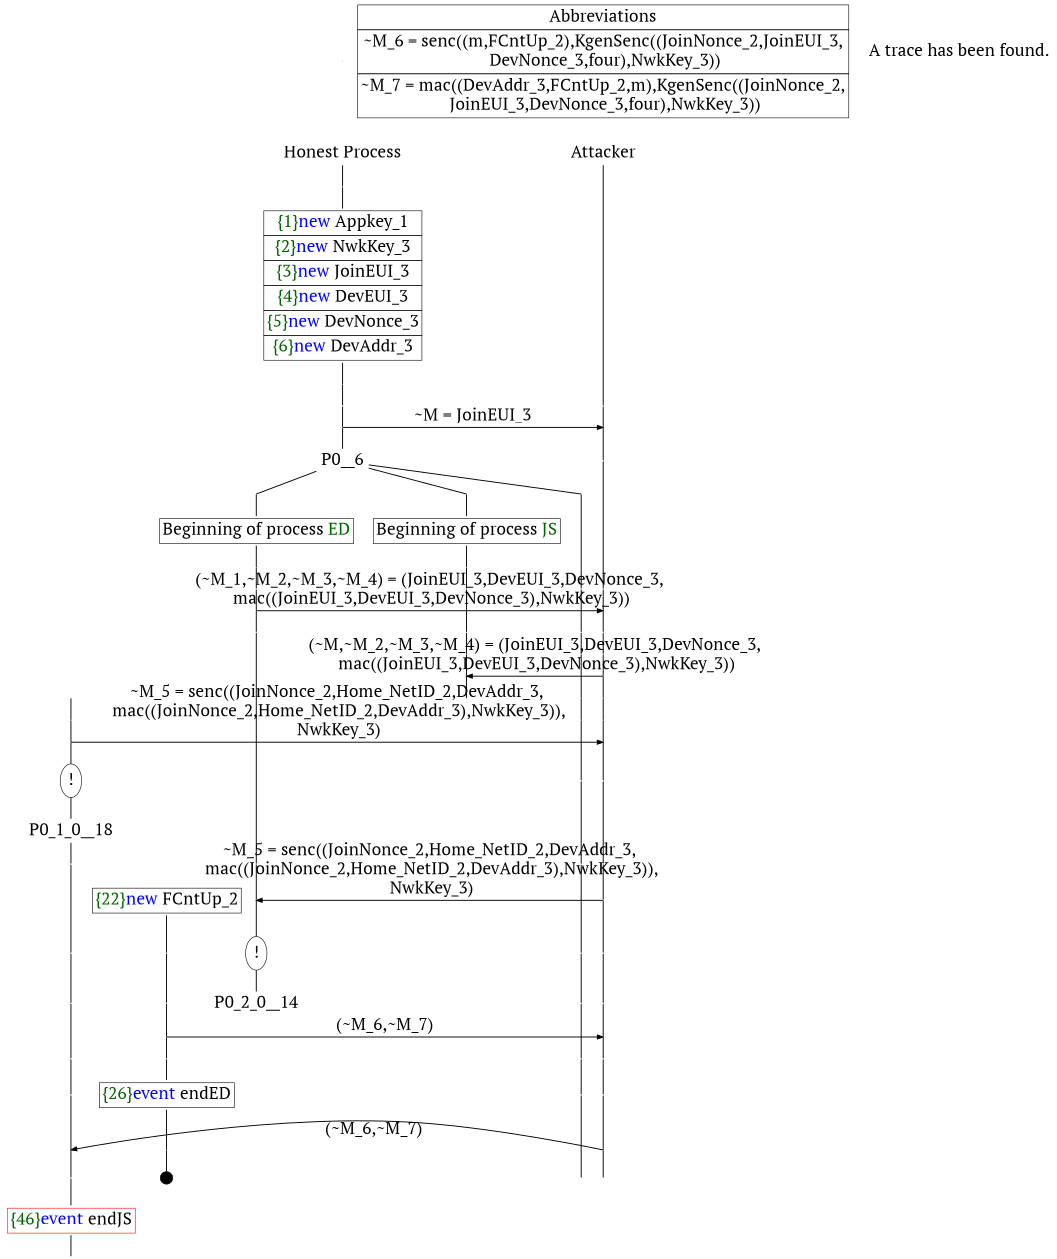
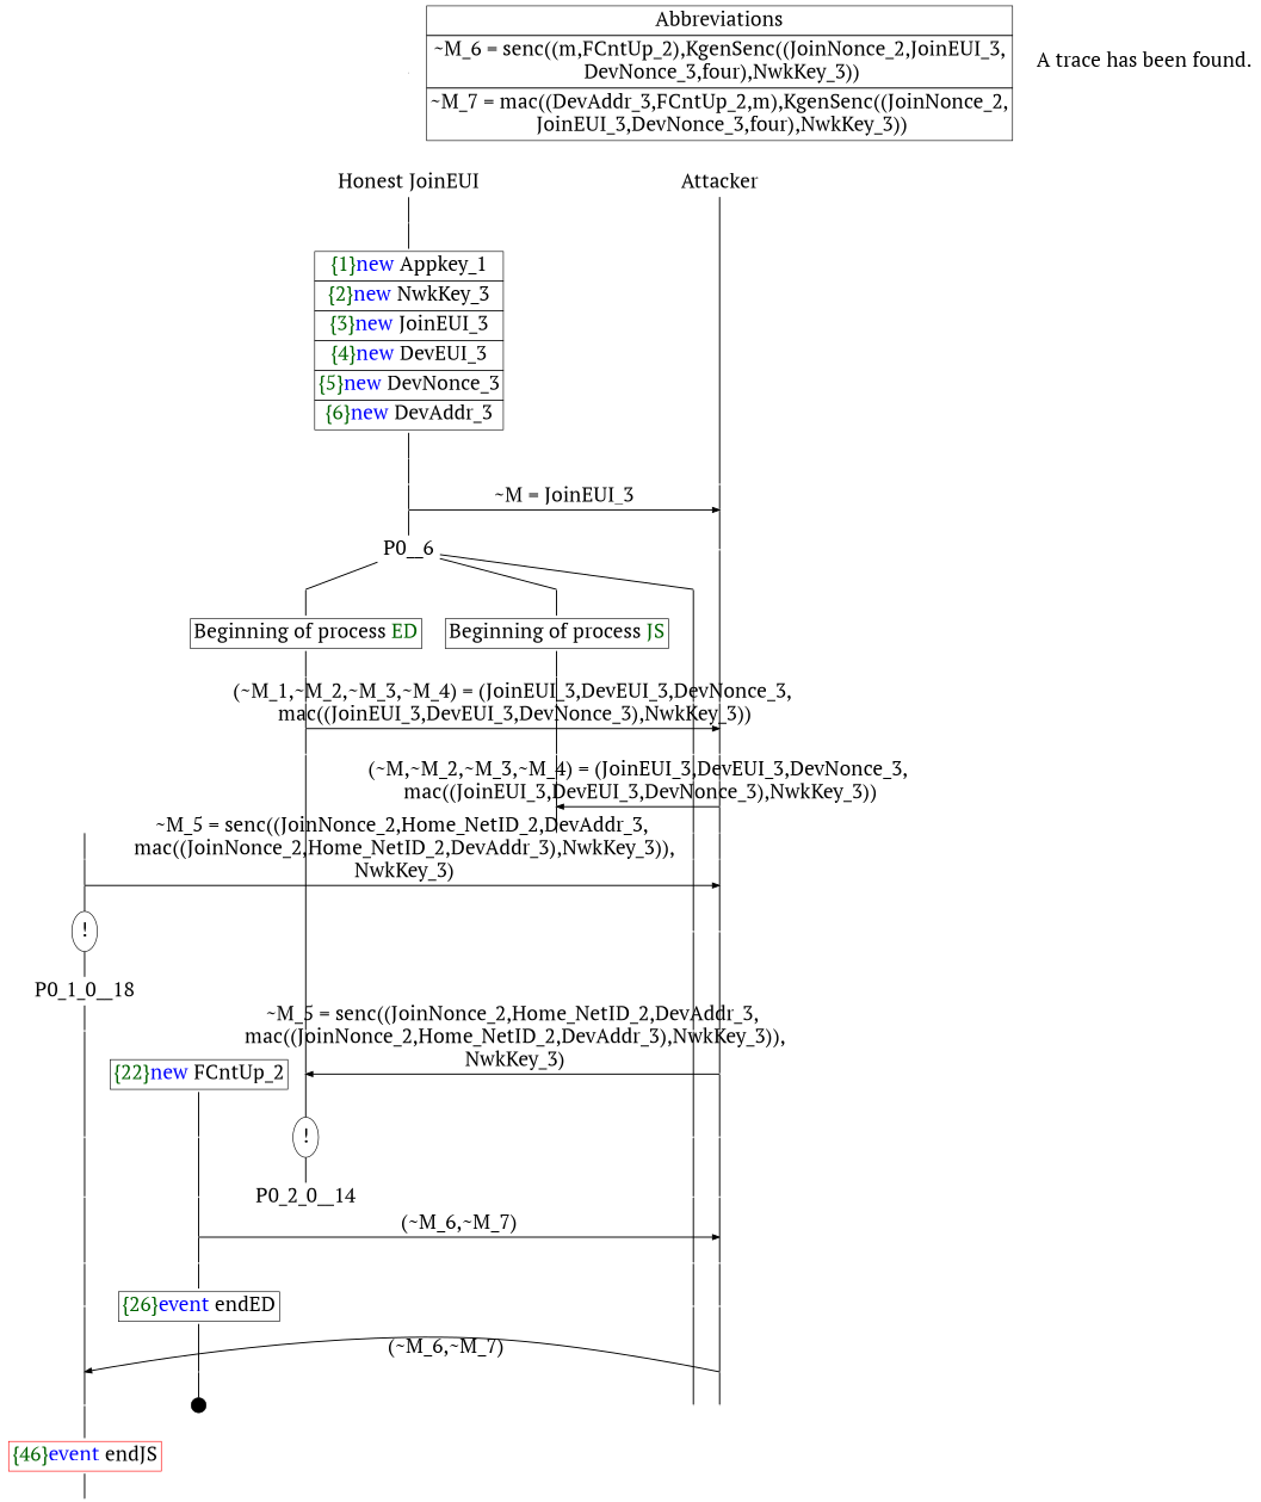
  digraph {
    fontname="PT Serif"
    ordering=out
    node [fontname="PT Serif" fontsize=30 shape=point]
    edge [arrowhead=none fontname="PT Serif" fontsize=30 penwidth=1.6 weight=100]
-   n1 [height=0 label="Honest Process" shape=plaintext width=0]
+   n1 [height=0 label="Honest JoinEUI" shape=plaintext width=0]
    n2 [height=0 label=Attacker shape=plaintext width=0]
    P0__4 [height=0 width=0]
    P__1 [height=0 width=0]
    P0__5 [height=0 width=0]
    P__2 [height=0 width=0]
    P0__6 [fixedsize=false height=0 shape=none width=0]
    P__3 [height=0 width=0]
    P0_2__6 [height=0 width=0]
    P0_1__6 [height=0 width=0]
    P0_0__6 [height=0 width=0]
    P0_2__9 [height=0 width=0]
    P0_1__9 [height=0 width=0]
    P0_0__7 [height=0 width=0]
    P__4 [height=0 width=0]
    P0_2__10 [height=0 width=0]
    P__5 [height=0 width=0]
    P0_2__11 [height=0 width=0]
    P0_1__10 [height=0 width=0]
    P0_0__8 [height=0 width=0]
    P__6 [height=0 width=0]
    P0_1__11 [height=0 width=0]
    P0_0__9 [height=0 width=0]
    P__7 [height=0 width=0]
    P0_1__12 [height=0 width=0]
    P__8 [height=0 width=0]
    P0_1__13 [height=0 width=0]
    P0_0__10 [height=0 width=0]
    P__9 [height=0 width=0]
    P0_1__16 [height=0 width=0]
    P0_0__11 [height=0 width=0]
    P__10 [height=0 width=0]
    P0_1__17 [height=0 width=0]
    P__11 [height=0 width=0]
    n35 [height=0 label="!" shape=ellipse width=0]
    P0_0__12 [height=0 width=0]
    P__12 [height=0 width=0]
    P0_2__12 [height=0 width=0]
    P0_1_0__19 [height=0 width=0]
    P0_0__13 [height=0 width=0]
    P__13 [height=0 width=0]
    P0_1_0__25 [height=0 width=0]
    P0_0__18 [height=0 width=0]
    P__21 [height=0 width=0]
    P0_2__13 [height=0 width=0]
    P__14 [height=0 width=0]
    n47 [height=0 label="!" shape=ellipse width=0]
    P0_1_0__20 [height=0 width=0]
    P0_0__14 [height=0 width=0]
    P__15 [height=0 width=0]
    P0_2_0__17 [height=0 width=0]
    P0_1_0__21 [height=0 width=0]
    P0_0__15 [height=0 width=0]
    P__16 [height=0 width=0]
    P0_2_0__18 [height=0 width=0]
    P__17 [height=0 width=0]
    P0_2_0__19 [height=0 width=0]
    P0_1_0__22 [height=0 width=0]
    P0_0__16 [height=0 width=0]
    P__18 [height=0 width=0]
    P0_1_0__23 [height=0 width=0]
    P0_0__17 [height=0 width=0]
    P__19 [height=0 width=0]
    P0_1_0__24 [height=0 width=0]
    P__20 [height=0 width=0]
    P0__1 [height=0 width=0]
    n67 [height=0 label=<<TABLE BORDER="0" CELLBORDER="1" CELLSPACING="0" CELLPADDING="4"> <TR><TD>Beginning of process <FONT COLOR="darkgreen">ED</FONT></TD></TR></TABLE>> shape=plaintext width=0]
    n68 [height=0 label=<<TABLE BORDER="0" CELLBORDER="1" CELLSPACING="0" CELLPADDING="4"> <TR><TD>Beginning of process <FONT COLOR="darkgreen">JS</FONT></TD></TR></TABLE>> shape=plaintext width=0]
    P0_1_0__18 [fixedsize=false height=0 shape=none width=0]
    P0_2_0__14 [fixedsize=false height=0 shape=none width=0]
    n71 [height=0 label=<<TABLE BORDER="0" CELLBORDER="1" CELLSPACING="0" CELLPADDING="4"> <TR><TD><FONT COLOR="darkgreen">{26}</FONT><FONT COLOR="blue">event</FONT> endED</TD></TR></TABLE>> shape=plaintext width=0]
    n72 [color=red height=0 label=<<TABLE BORDER="0" CELLBORDER="1" CELLSPACING="0" CELLPADDING="4"> <TR><TD><FONT COLOR="darkgreen">{46}</FONT><FONT COLOR="blue">event</FONT> endJS</TD></TR></TABLE>> shape=plaintext width=0]
    Trace [height=0 width=0]
    n74 [height=0 label=<A trace has been found.<br/> > shape=plaintext width=0]
    n75 [height=0 label=<<TABLE BORDER="0" CELLBORDER="1" CELLSPACING="0" CELLPADDING="4"> <TR><TD><FONT COLOR="darkgreen">{1}</FONT><FONT COLOR="blue">new </FONT>Appkey_1</TD></TR><TR><TD><FONT COLOR="darkgreen">{2}</FONT><FONT COLOR="blue">new </FONT>NwkKey_3</TD></TR><TR><TD><FONT COLOR="darkgreen">{3}</FONT><FONT COLOR="blue">new </FONT>JoinEUI_3</TD></TR><TR><TD><FONT COLOR="darkgreen">{4}</FONT><FONT COLOR="blue">new </FONT>DevEUI_3</TD></TR><TR><TD><FONT COLOR="darkgreen">{5}</FONT><FONT COLOR="blue">new </FONT>DevNonce_3</TD></TR><TR><TD><FONT COLOR="darkgreen">{6}</FONT><FONT COLOR="blue">new </FONT>DevAddr_3</TD></TR></TABLE>> shape=plaintext width=0]
    P0__3 [height=0 width=0]
    P0_2__8 [height=0 width=0]
    P0_1__8 [height=0 width=0]
    P0_1__15 [height=0 width=0]
    n80 [height=0 label=<<TABLE BORDER="0" CELLBORDER="1" CELLSPACING="0" CELLPADDING="4"> <TR><TD><FONT COLOR="darkgreen">{22}</FONT><FONT COLOR="blue">new </FONT>FCntUp_2</TD></TR></TABLE>> shape=plaintext width=0]
    P0_2_0__16 [height=0 width=0]
    P0_2_0__21 [height=0 width=0]
    P0_2_0__22 [height=0.3 width=0.3]
    P0_1_0__27 [height=0 width=0]
    n85 [height=0 label=<<TABLE BORDER="0" CELLBORDER="1" CELLSPACING="0" CELLPADDING="4"><TR> <TD> Abbreviations </TD></TR><TR><TD>~M_6 = senc((m,FCntUp_2),KgenSenc((JoinNonce_2,JoinEUI_3,<br/> DevNonce_3,four),NwkKey_3))</TD></TR><TR><TD>~M_7 = mac((DevAddr_3,FCntUp_2,m),KgenSenc((JoinNonce_2,<br/> JoinEUI_3,DevNonce_3,four),NwkKey_3))</TD></TR></TABLE>> shape=plaintext width=0]
    subgraph sub_1 {
      rank=same
      n1
      n2
    }
    subgraph sub_2 {
      rank=same
      P0__4
      P__1
    }
    subgraph sub_3 {
      rank=same
      P0__5
      P__2
    }
    subgraph sub_4 {
      rank=same
      P0__6
      P__3
    }
    subgraph sub_5 {
      rank=same
      P0_2__6
      P0_1__6
      P0_0__6
    }
    subgraph sub_6 {
      rank=same
      P0_2__9
      P0_1__9
      P0_0__7
      P__4
    }
    subgraph sub_7 {
      rank=same
      P0_2__10
      P__5
    }
    subgraph sub_8 {
      rank=same
      P0_2__11
      P0_1__10
      P0_0__8
      P__6
    }
    subgraph sub_9 {
      rank=same
      P0_1__11
      P0_0__9
      P__7
    }
    subgraph sub_10 {
      rank=same
      P0_1__12
      P__8
    }
    subgraph sub_11 {
      rank=same
      P0_1__13
      P0_0__10
      P__9
    }
    subgraph sub_12 {
      rank=same
      P0_1__16
      P0_0__11
      P__10
    }
    subgraph sub_13 {
      rank=same
      P0_1__17
      P__11
    }
    subgraph sub_14 {
      rank=same
      n35
      P0_0__12
      P__12
    }
    subgraph sub_15 {
      rank=same
      P0_2__12
      P0_1_0__19
      P0_0__13
      P__13
    }
    subgraph sub_16 {
      rank=same
      P0_1_0__25
      P0_0__18
      P__21
    }
    subgraph sub_17 {
      rank=same
      P0_2__13
      P__14
    }
    subgraph sub_18 {
      rank=same
      n47
      P0_1_0__20
      P0_0__14
      P__15
    }
    subgraph sub_19 {
      rank=same
      P0_2_0__17
      P0_1_0__21
      P0_0__15
      P__16
    }
    subgraph sub_20 {
      rank=same
      P0_2_0__18
      P__17
    }
    subgraph sub_21 {
      rank=same
      P0_2_0__19
      P0_1_0__22
      P0_0__16
      P__18
    }
    subgraph sub_22 {
      rank=same
      P0_1_0__23
      P0_0__17
      P__19
    }
    subgraph sub_23 {
      rank=same
      P0_1_0__24
      P__20
    }
    n1 -> P0__1
    n2 -> P__1
    P0__4 -> P0__5
    P__1 -> P__2
    P0__5 -> P__2 [arrowhead=normal label=<~M = JoinEUI_3> weight=""]
    P0__5 -> P0__6
    P__2 -> P__3
    P0__6 -> P0_2__6 [weight=""]
    P0__6 -> P0_1__6 [weight=""]
    P0__6 -> P0_0__6 [weight=""]
    P__3 -> P__4
    P0_2__6 -> n67
    P0_1__6 -> n68
    P0_0__6 -> P0_0__7
    P0_2__9 -> P0_2__10
    P0_1__9 -> P0_1__10
    P0_0__7 -> P0_0__8
    P__4 -> P__5
    P0_2__10 -> P__5 [arrowhead=normal label=<(~M_1,~M_2,~M_3,~M_4) = (JoinEUI_3,DevEUI_3,DevNonce_3,<br/> mac((JoinEUI_3,DevEUI_3,DevNonce_3),NwkKey_3))> weight=""]
    P0_2__10 -> P0_2__11
    P__5 -> P__6
    P0_2__11 -> P0_2__12
    P0_1__10 -> P0_1__11
    P0_0__8 -> P0_0__9
    P__6 -> P__7
    P0_1__11 -> P0_1__12
    P0_0__9 -> P0_0__10
    P__7 -> P__8
    P0_1__12 -> P__8 [arrowhead=normal dir=back label=<(~M,~M_2,~M_3,~M_4) = (JoinEUI_3,DevEUI_3,DevNonce_3,<br/> mac((JoinEUI_3,DevEUI_3,DevNonce_3),NwkKey_3))> weight=""]
    P0_1__12 -> P0_1__13
    P__8 -> P__9
    P0_0__10 -> P0_0__11
    P__9 -> P__10
    P0_1__16 -> P0_1__17
    P0_0__11 -> P0_0__12
    P__10 -> P__11
    P0_1__17 -> P__11 [arrowhead=normal label=<~M_5 = senc((JoinNonce_2,Home_NetID_2,DevAddr_3,<br/> mac((JoinNonce_2,Home_NetID_2,DevAddr_3),NwkKey_3)),<br/> NwkKey_3)> weight=""]
    P0_1__17 -> n35
    P__11 -> P__12
    n35 -> P0_1_0__18
    P0_0__12 -> P0_0__13
    P__12 -> P__13
    P0_2__12 -> P0_2__13
    P0_1_0__19 -> P0_1_0__20
    P0_0__13 -> P0_0__14
    P__13 -> P__14
    P0_1_0__25 -> n72
    P0_2__13 -> P__14 [arrowhead=normal dir=back label=<~M_5 = senc((JoinNonce_2,Home_NetID_2,DevAddr_3,<br/> mac((JoinNonce_2,Home_NetID_2,DevAddr_3),NwkKey_3)),<br/> NwkKey_3)> weight=""]
    P0_2__13 -> n47
    P__14 -> P__15
    n47 -> P0_2_0__14
    P0_1_0__20 -> P0_1_0__21
    P0_0__14 -> P0_0__15
    P__15 -> P__16
    P0_2_0__17 -> P0_2_0__18
    P0_1_0__21 -> P0_1_0__22
    P0_0__15 -> P0_0__16
    P__16 -> P__17
    P0_2_0__18 -> P__17 [arrowhead=normal label=<(~M_6,~M_7)> weight=""]
    P0_2_0__18 -> P0_2_0__19
    P__17 -> P__18
    P0_2_0__19 -> n71
    P0_1_0__22 -> P0_1_0__23
    P0_0__16 -> P0_0__17
    P__18 -> P__19
    P0_1_0__23 -> P0_1_0__24
    P0_0__17 -> P0_0__18
    P__19 -> P__20
    P0_1_0__24 -> P0_1_0__25
    P0_1_0__24 -> P__20 [arrowhead=normal dir=back label=<(~M_6,~M_7)> weight=""]
    P__20 -> P__21
    P0__1 -> n75
    n67 -> P0_2__8
    n68 -> P0_1__8
    P0_1_0__18 -> P0_1_0__19
    n71 -> P0_2_0__21
    n72 -> P0_1_0__27
    Trace -> n1 [style=invisible]
    n75 -> P0__3
    P0__3 -> P0__4
    P0_2__8 -> P0_2__9
    P0_1__8 -> P0_1__9
    P0_1__15 -> P0_1__16
    n80 -> P0_2_0__16
    P0_2_0__16 -> P0_2_0__17
    P0_2_0__21 -> P0_2_0__22
    n85 -> n2 [style=invisible]
  }
